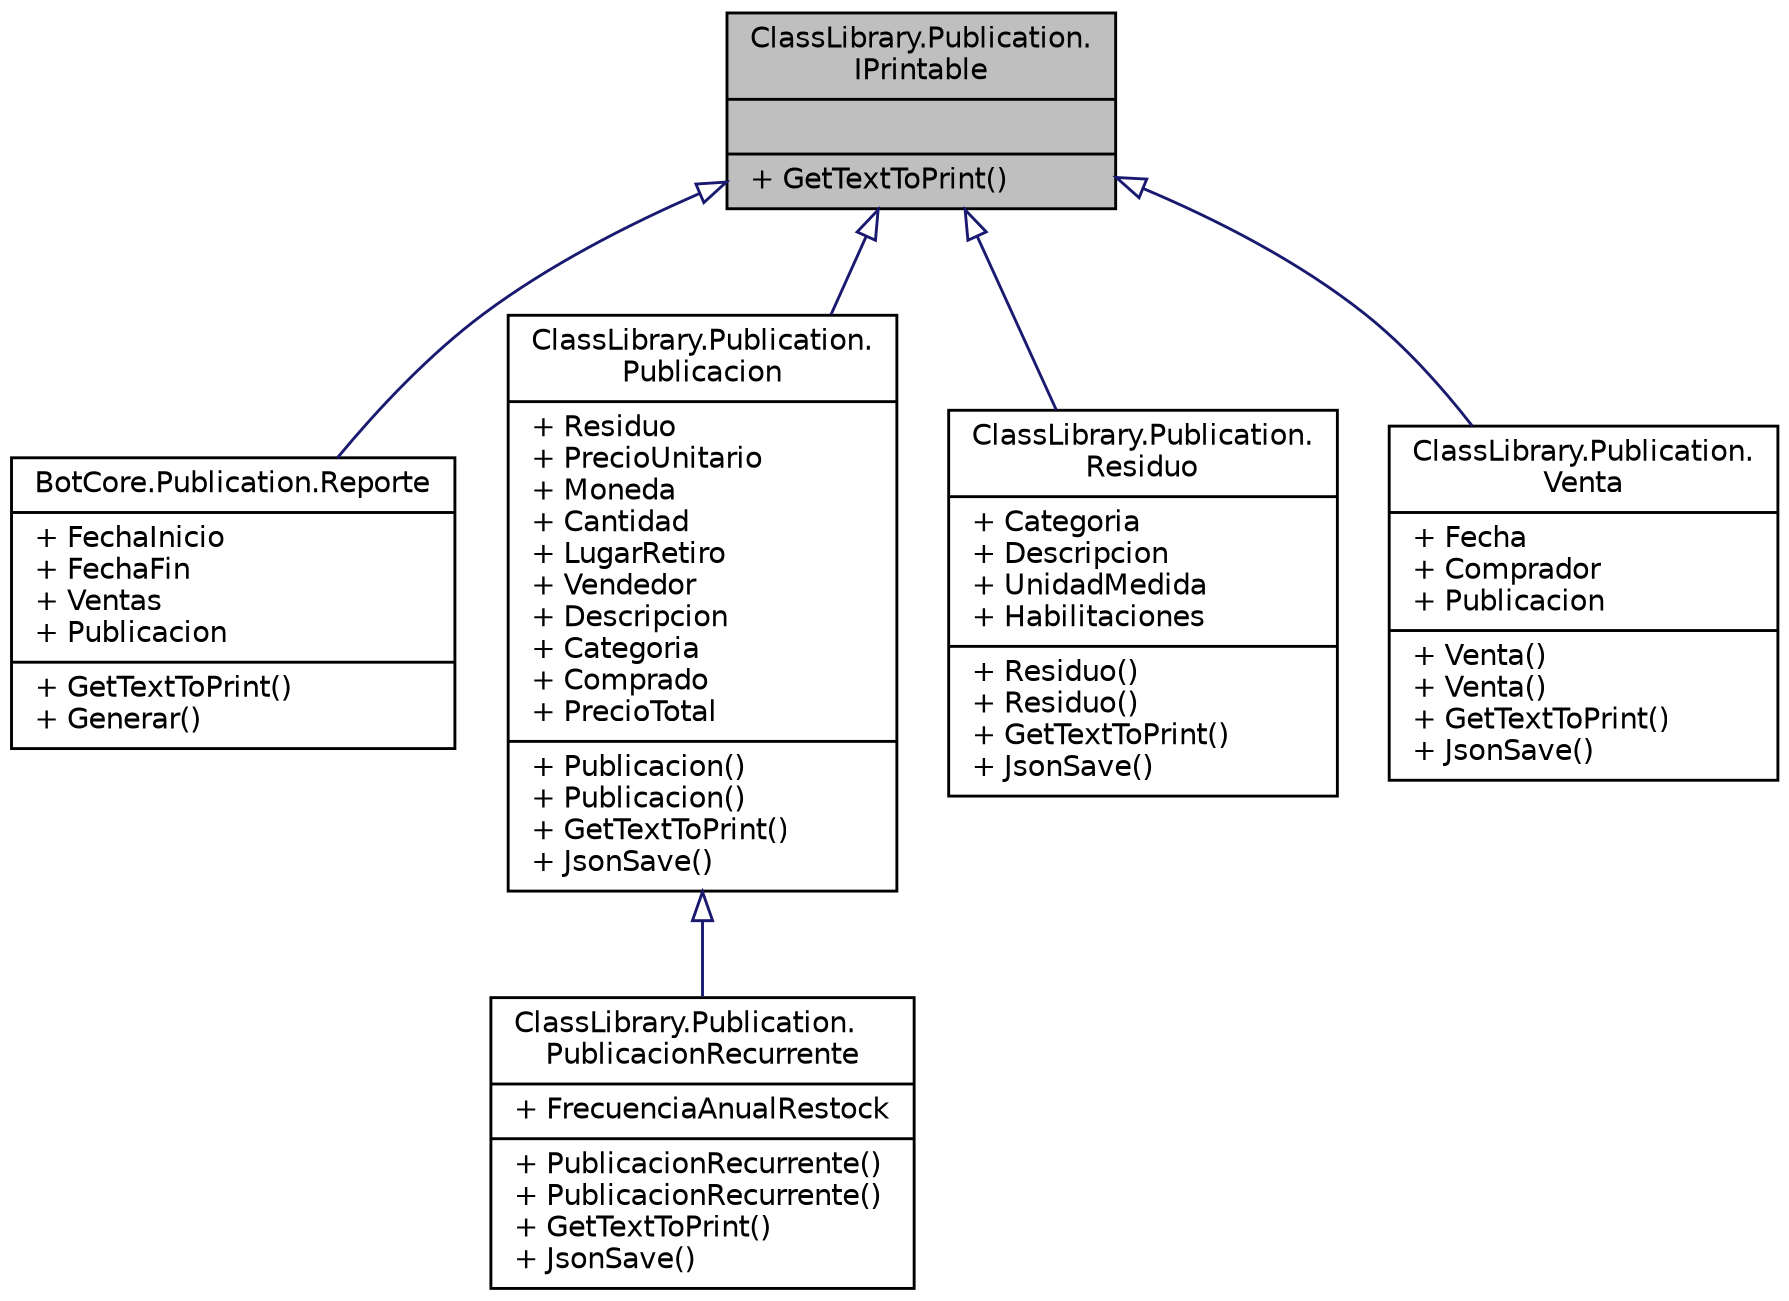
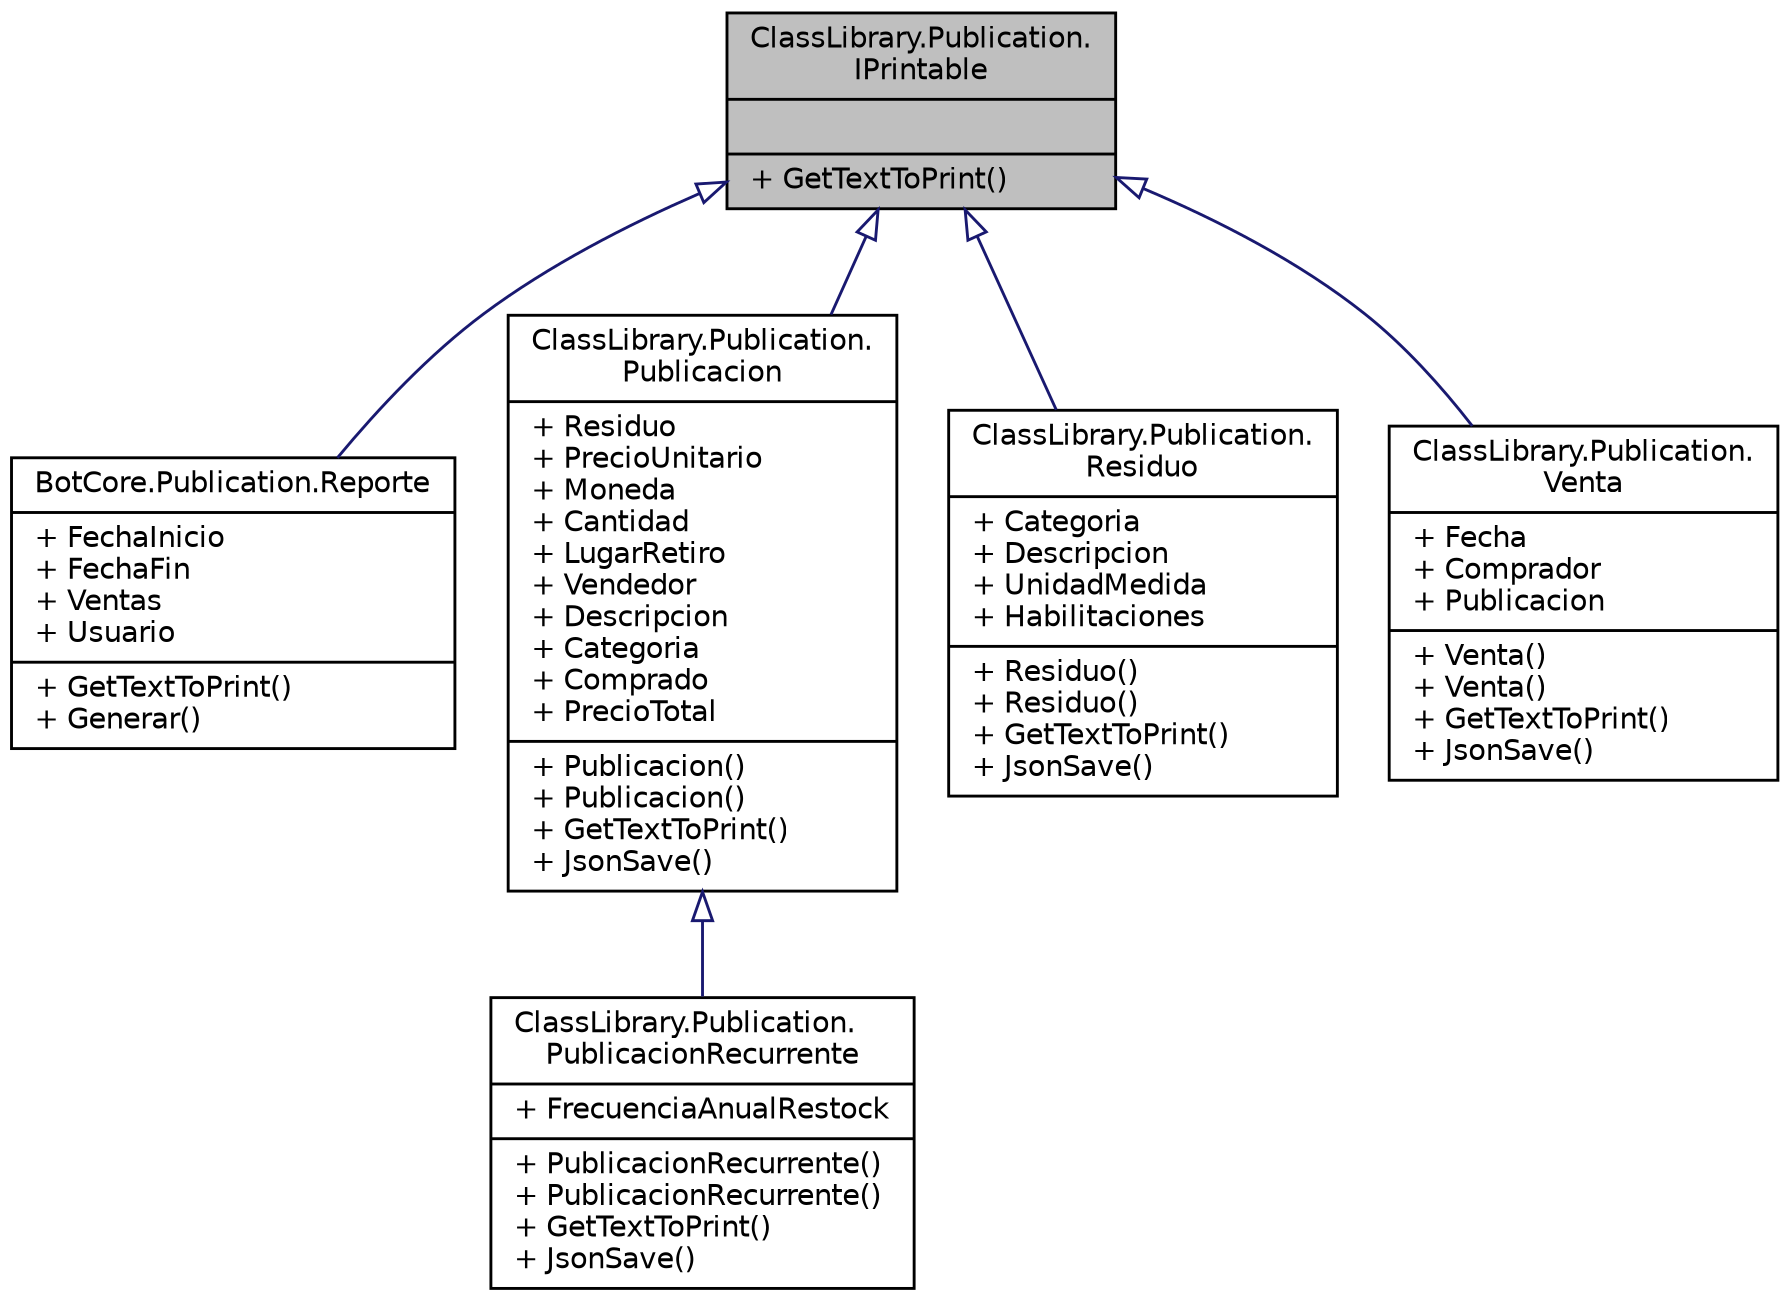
  digraph {
    node [color=black fillcolor=white fontname=Helvetica fontsize=10 shape=record style=filled]
    edge [arrowtail=onormal color=midnightblue dir=back fontname=Helvetica fontsize=10 labelfontname=Helvetica labelfontsize=10 style=solid]
    n1 [fillcolor=grey75 fontcolor=black height=0.2 label="{ClassLibrary.Publication.\lIPrintable\n||+ GetTextToPrint()\l}" width=0.4]
-   n2 [height=0.2 label="{BotCore.Publication.Reporte\n|+ FechaInicio\l+ FechaFin\l+ Ventas\l+ Publicacion\l|+ GetTextToPrint()\l+ Generar()\l}" width=0.4]
+   n2 [height=0.2 label="{BotCore.Publication.Reporte\n|+ FechaInicio\l+ FechaFin\l+ Ventas\l+ Usuario\l|+ GetTextToPrint()\l+ Generar()\l}" width=0.4]
    n3 [height=0.2 label="{ClassLibrary.Publication.\lPublicacion\n|+ Residuo\l+ PrecioUnitario\l+ Moneda\l+ Cantidad\l+ LugarRetiro\l+ Vendedor\l+ Descripcion\l+ Categoria\l+ Comprado\l+ PrecioTotal\l|+ Publicacion()\l+ Publicacion()\l+ GetTextToPrint()\l+ JsonSave()\l}" width=0.4]
    n4 [height=0.2 label="{ClassLibrary.Publication.\lResiduo\n|+ Categoria\l+ Descripcion\l+ UnidadMedida\l+ Habilitaciones\l|+ Residuo()\l+ Residuo()\l+ GetTextToPrint()\l+ JsonSave()\l}" width=0.4]
    n5 [height=0.2 label="{ClassLibrary.Publication.\lVenta\n|+ Fecha\l+ Comprador\l+ Publicacion\l|+ Venta()\l+ Venta()\l+ GetTextToPrint()\l+ JsonSave()\l}" width=0.4]
    n6 [height=0.2 label="{ClassLibrary.Publication.\lPublicacionRecurrente\n|+ FrecuenciaAnualRestock\l|+ PublicacionRecurrente()\l+ PublicacionRecurrente()\l+ GetTextToPrint()\l+ JsonSave()\l}" width=0.4]
    n1 -> n2
    n1 -> n3
    n1 -> n4
    n1 -> n5
    n3 -> n6
  }
